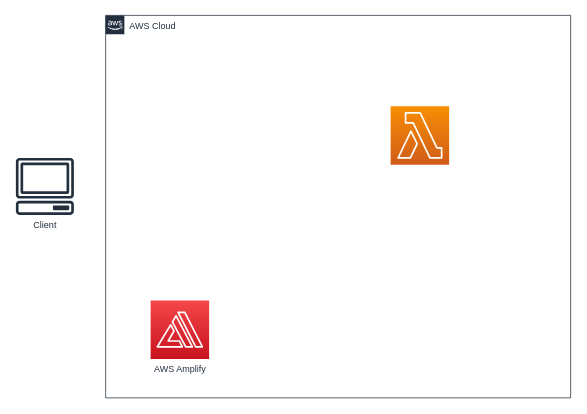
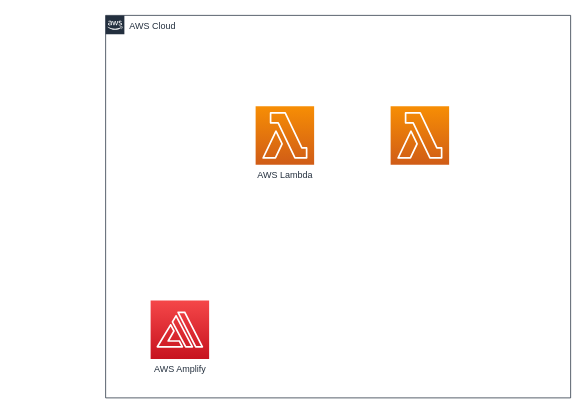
  <mxCell id="0" />
  <mxCell id="1" parent="0" />
  <mxCell id="2" value="AWS Cloud" style="points=[[0,0],[0.25,0],[0.5,0],[0.75,0],[1,0],[1,0.25],[1,0.5],[1,0.75],[1,1],[0.75,1],[0.5,1],[0.25,1],[0,1],[0,0.75],[0,0.5],[0,0.25]];outlineConnect=0;gradientColor=none;html=1;whiteSpace=wrap;fontSize=12;fontStyle=0;container=1;pointerEvents=0;collapsible=0;recursiveResize=0;shape=mxgraph.aws4.group;grIcon=mxgraph.aws4.group_aws_cloud_alt;strokeColor=#232F3E;fillColor=none;verticalAlign=top;align=left;spacingLeft=30;fontColor=#232F3E;dashed=0;" vertex="1" parent="1"><mxGeometry x="140" y="20" width="620" height="510" as="geometry" /></mxCell>
  <mxCell id="3" value="" style="sketch=0;points=[[0,0,0],[0.25,0,0],[0.5,0,0],[0.75,0,0],[1,0,0],[0,1,0],[0.25,1,0],[0.5,1,0],[0.75,1,0],[1,1,0],[0,0.25,0],[0,0.5,0],[0,0.75,0],[1,0.25,0],[1,0.5,0],[1,0.75,0]];outlineConnect=0;fontColor=#232F3E;gradientColor=#F78E04;gradientDirection=north;fillColor=#D05C17;strokeColor=#ffffff;dashed=0;verticalLabelPosition=bottom;verticalAlign=top;align=center;html=1;fontSize=12;fontStyle=0;aspect=fixed;shape=mxgraph.aws4.resourceIcon;resIcon=mxgraph.aws4.lambda;" vertex="1" parent="2"><mxGeometry x="380" y="121" width="78" height="78" as="geometry" /></mxCell>
+ <mxCell id="4" value="AWS Lambda" style="sketch=0;points=[[0,0,0],[0.25,0,0],[0.5,0,0],[0.75,0,0],[1,0,0],[0,1,0],[0.25,1,0],[0.5,1,0],[0.75,1,0],[1,1,0],[0,0.25,0],[0,0.5,0],[0,0.75,0],[1,0.25,0],[1,0.5,0],[1,0.75,0]];outlineConnect=0;fontColor=#232F3E;gradientColor=#F78E04;gradientDirection=north;fillColor=#D05C17;strokeColor=#ffffff;dashed=0;verticalLabelPosition=bottom;verticalAlign=top;align=center;html=1;fontSize=12;fontStyle=0;aspect=fixed;shape=mxgraph.aws4.resourceIcon;resIcon=mxgraph.aws4.lambda;" vertex="1" parent="2"><mxGeometry x="200" y="121" width="78" height="78" as="geometry" /></mxCell>
  <mxCell id="5" value="AWS Amplify" style="sketch=0;points=[[0,0,0],[0.25,0,0],[0.5,0,0],[0.75,0,0],[1,0,0],[0,1,0],[0.25,1,0],[0.5,1,0],[0.75,1,0],[1,1,0],[0,0.25,0],[0,0.5,0],[0,0.75,0],[1,0.25,0],[1,0.5,0],[1,0.75,0]];outlineConnect=0;fontColor=#232F3E;gradientColor=#F54749;gradientDirection=north;fillColor=#C7131F;strokeColor=#ffffff;dashed=0;verticalLabelPosition=bottom;verticalAlign=top;align=center;html=1;fontSize=12;fontStyle=0;aspect=fixed;shape=mxgraph.aws4.resourceIcon;resIcon=mxgraph.aws4.amplify;" vertex="1" parent="2"><mxGeometry x="60" y="380" width="78" height="78" as="geometry" /></mxCell>
- <mxCell id="6" value="&lt;div&gt;Client&lt;/div&gt;&lt;div&gt;&lt;br&gt;&lt;/div&gt;" style="sketch=0;outlineConnect=0;fontColor=#232F3E;gradientColor=none;fillColor=#232F3D;strokeColor=none;dashed=0;verticalLabelPosition=bottom;verticalAlign=top;align=center;html=1;fontSize=12;fontStyle=0;aspect=fixed;pointerEvents=1;shape=mxgraph.aws4.client;" vertex="1" parent="1"><mxGeometry x="20" y="210" width="78" height="76" as="geometry" /></mxCell>
